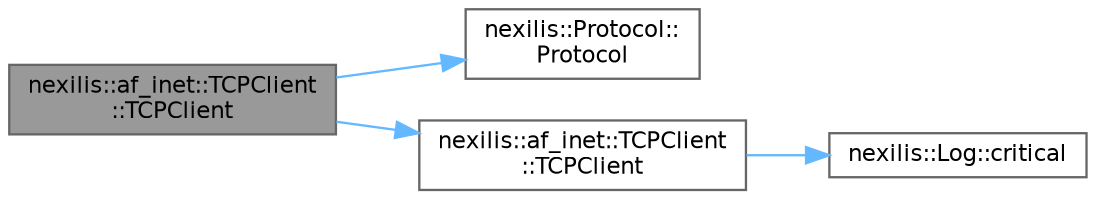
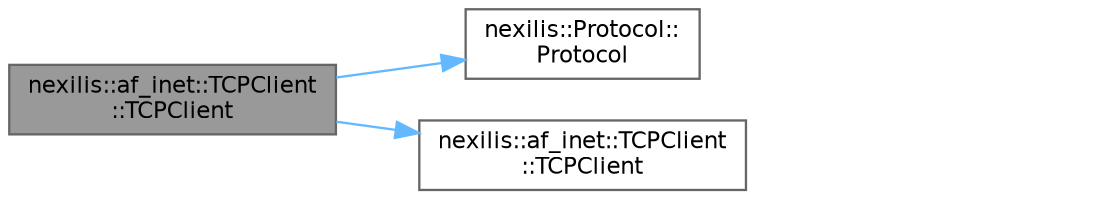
  digraph {
    rankdir=LR
    node [color=grey40 fillcolor=white fontname=Helvetica fontsize=10 shape=box style=filled]
    edge [color=steelblue1 fontname=Helvetica fontsize=10 labelfontname=Helvetica labelfontsize=10 style=solid]
    n1 [color=gray40 fillcolor=grey60 fontcolor=black height=0.2 label="nexilis::af_inet::TCPClient\l::TCPClient" width=0.4]
    n2 [height=0.2 label="nexilis::Protocol::\lProtocol" width=0.4]
    n3 [height=0.2 label="nexilis::af_inet::TCPClient\l::TCPClient" width=0.4]
-   n4 [height=0.2 label="nexilis::Log::critical" width=0.4]
    n1 -> n2
    n1 -> n3
-   n3 -> n4
  }
